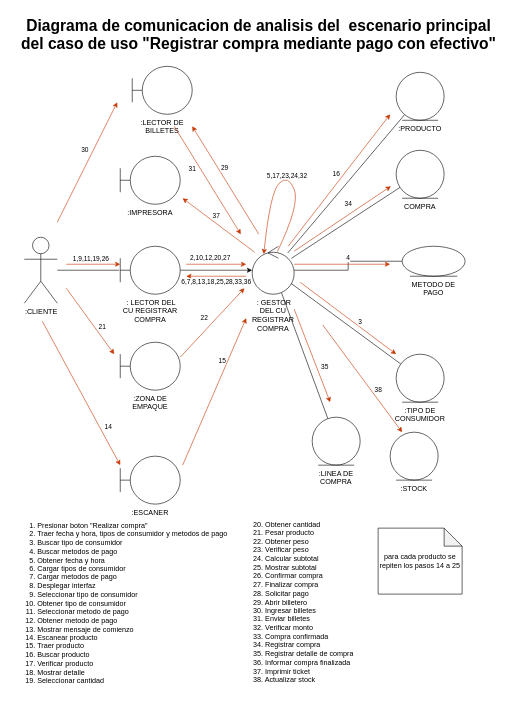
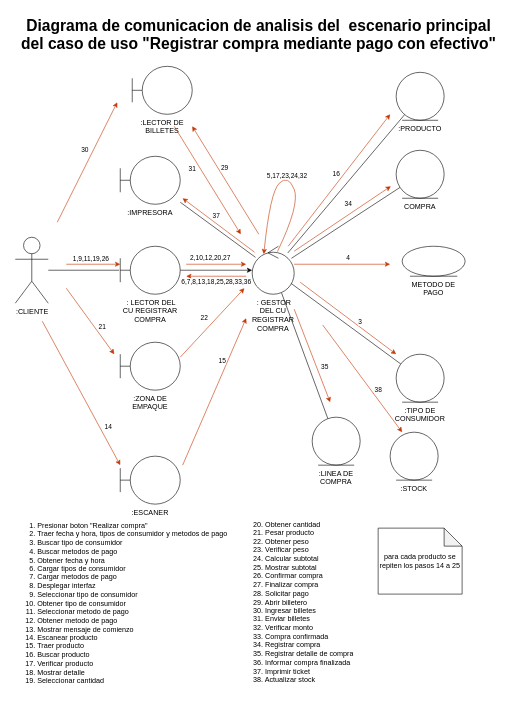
  <mxCell id="0" />
  <mxCell id="1" parent="0" />
  <mxCell id="2" style="edgeStyle=orthogonalEdgeStyle;rounded=0;orthogonalLoop=1;jettySize=auto;html=1;" parent="1" source="4" target="21" edge="1"><mxGeometry relative="1" as="geometry" /></mxCell>
  <mxCell id="3" value="2,10,12,20,27" style="edgeStyle=orthogonalEdgeStyle;rounded=0;orthogonalLoop=1;jettySize=auto;html=1;fillColor=#fa6800;strokeColor=#C73500;" parent="1" edge="1"><mxGeometry x="-0.2" y="10" relative="1" as="geometry"><mxPoint x="310" y="440" as="sourcePoint" /><mxPoint x="410" y="440" as="targetPoint" /><mxPoint as="offset" /></mxGeometry></mxCell>
  <mxCell id="4" value="&amp;nbsp;: LECTOR DEL CU REGISTRAR COMPRA" style="shape=umlBoundary;whiteSpace=wrap;html=1;labelPosition=center;verticalLabelPosition=bottom;align=center;verticalAlign=top;" parent="1" vertex="1"><mxGeometry x="200" y="410" width="100" height="80" as="geometry" /></mxCell>
  <mxCell id="5" style="edgeStyle=none;rounded=0;orthogonalLoop=1;jettySize=auto;html=1;entryX=-0.02;entryY=0.513;entryDx=0;entryDy=0;entryPerimeter=0;strokeColor=#ffffff;endArrow=none;endFill=0;" edge="1" parent="1" source="8" target="41"><mxGeometry relative="1" as="geometry" /></mxCell>
  <mxCell id="6" style="edgeStyle=none;rounded=0;orthogonalLoop=1;jettySize=auto;html=1;entryX=-0.02;entryY=0.467;entryDx=0;entryDy=0;entryPerimeter=0;strokeColor=#ffffff;endArrow=none;endFill=0;" edge="1" parent="1" target="39"><mxGeometry relative="1" as="geometry"><mxPoint x="60" y="530" as="sourcePoint" /></mxGeometry></mxCell>
  <mxCell id="7" style="edgeStyle=none;rounded=0;orthogonalLoop=1;jettySize=auto;html=1;strokeColor=#ffffff;endArrow=none;endFill=0;" edge="1" parent="1" source="8" target="22"><mxGeometry relative="1" as="geometry" /></mxCell>
- <mxCell id="8" value=":CLIENTE" style="shape=umlActor;verticalLabelPosition=bottom;verticalAlign=top;html=1;" parent="1" vertex="1"><mxGeometry x="40" y="395" width="55" height="110" as="geometry" /></mxCell>
+ <mxCell id="8" value=":CLIENTE" style="shape=umlActor;verticalLabelPosition=bottom;verticalAlign=top;html=1;" parent="1" vertex="1"><mxGeometry x="25" y="395" width="55" height="110" as="geometry" /></mxCell>
  <mxCell id="9" value=":IMPRESORA" style="shape=umlBoundary;whiteSpace=wrap;html=1;labelPosition=center;verticalLabelPosition=bottom;align=center;verticalAlign=top;" parent="1" vertex="1"><mxGeometry x="200" y="260" width="100" height="80" as="geometry" /></mxCell>
+ <mxCell id="10" style="rounded=1;orthogonalLoop=1;jettySize=auto;html=1;endArrow=none;endFill=0;" parent="1" source="21" target="9" edge="1"><mxGeometry relative="1" as="geometry" /></mxCell>
  <mxCell id="11" style="rounded=0;orthogonalLoop=1;jettySize=auto;html=1;endArrow=none;endFill=0;" parent="1" source="21" target="22" edge="1"><mxGeometry relative="1" as="geometry" /></mxCell>
  <mxCell id="12" style="rounded=0;orthogonalLoop=1;jettySize=auto;html=1;endArrow=none;endFill=0;" parent="1" source="21" target="23" edge="1"><mxGeometry relative="1" as="geometry" /></mxCell>
- <mxCell id="13" style="edgeStyle=orthogonalEdgeStyle;rounded=0;orthogonalLoop=1;jettySize=auto;html=1;endArrow=none;endFill=0;" parent="1" source="21" target="24" edge="1"><mxGeometry relative="1" as="geometry" /></mxCell>
  <mxCell id="14" style="rounded=0;orthogonalLoop=1;jettySize=auto;html=1;endArrow=none;endFill=0;" parent="1" source="21" target="25" edge="1"><mxGeometry relative="1" as="geometry" /></mxCell>
  <mxCell id="15" style="rounded=0;orthogonalLoop=1;jettySize=auto;html=1;endArrow=none;endFill=0;" parent="1" source="21" target="26" edge="1"><mxGeometry relative="1" as="geometry" /></mxCell>
  <mxCell id="16" value="4" style="edgeStyle=orthogonalEdgeStyle;rounded=0;orthogonalLoop=1;jettySize=auto;html=1;fillColor=#fa6800;strokeColor=#C73500;" parent="1" edge="1"><mxGeometry x="0.125" y="10" relative="1" as="geometry"><mxPoint x="490" y="440" as="sourcePoint" /><mxPoint x="650" y="440" as="targetPoint" /><mxPoint as="offset" /></mxGeometry></mxCell>
  <mxCell id="17" value="34" style="rounded=0;orthogonalLoop=1;jettySize=auto;html=1;fillColor=#fa6800;strokeColor=#C73500;" parent="1" edge="1"><mxGeometry x="0.219" y="15" relative="1" as="geometry"><mxPoint x="489.997" y="418.262" as="sourcePoint" /><mxPoint x="651.13" y="310" as="targetPoint" /><mxPoint as="offset" /></mxGeometry></mxCell>
  <mxCell id="18" value="16" style="rounded=0;orthogonalLoop=1;jettySize=auto;html=1;fillColor=#fa6800;strokeColor=#C73500;" parent="1" edge="1"><mxGeometry x="0.035" y="10" relative="1" as="geometry"><mxPoint x="480.002" y="410.004" as="sourcePoint" /><mxPoint x="650" y="190" as="targetPoint" /><mxPoint as="offset" /></mxGeometry></mxCell>
  <mxCell id="19" style="edgeStyle=none;rounded=0;orthogonalLoop=1;jettySize=auto;html=1;strokeColor=#ffffff;endArrow=none;endFill=0;entryX=1;entryY=0.563;entryDx=0;entryDy=0;entryPerimeter=0;" edge="1" parent="1" source="21" target="39"><mxGeometry relative="1" as="geometry" /></mxCell>
  <mxCell id="20" style="edgeStyle=none;rounded=0;orthogonalLoop=1;jettySize=auto;html=1;strokeColor=#ffffff;endArrow=none;endFill=0;" edge="1" parent="1" source="21" target="58"><mxGeometry relative="1" as="geometry" /></mxCell>
  <mxCell id="21" value="&amp;nbsp;: GESTOR DEL CU REGISTRAR COMPRA" style="ellipse;shape=umlControl;whiteSpace=wrap;html=1;labelPosition=center;verticalLabelPosition=bottom;align=center;verticalAlign=top;" parent="1" vertex="1"><mxGeometry x="420" y="410" width="70" height="80" as="geometry" /></mxCell>
  <mxCell id="22" value=":PRODUCTO" style="ellipse;shape=umlEntity;whiteSpace=wrap;html=1;labelPosition=center;verticalLabelPosition=bottom;align=center;verticalAlign=top;" parent="1" vertex="1"><mxGeometry x="660" y="120" width="80" height="80" as="geometry" /></mxCell>
  <mxCell id="23" value="COMPRA" style="ellipse;shape=umlEntity;whiteSpace=wrap;html=1;labelPosition=center;verticalLabelPosition=bottom;align=center;verticalAlign=top;" parent="1" vertex="1"><mxGeometry x="660" y="250" width="80" height="80" as="geometry" /></mxCell>
  <mxCell id="24" value="METODO DE PAGO&lt;br&gt;" style="ellipse;shape=umlEntity;whiteSpace=wrap;html=1;labelPosition=center;verticalLabelPosition=bottom;align=center;verticalAlign=top;" parent="1" vertex="1"><mxGeometry x="670" y="410" width="105" height="50" as="geometry" /></mxCell>
  <mxCell id="25" value=":TIPO DE CONSUMIDOR" style="ellipse;shape=umlEntity;whiteSpace=wrap;html=1;labelPosition=center;verticalLabelPosition=bottom;align=center;verticalAlign=top;" parent="1" vertex="1"><mxGeometry x="660" y="590" width="80" height="80" as="geometry" /></mxCell>
  <mxCell id="26" value=":LINEA DE COMPRA" style="ellipse;shape=umlEntity;whiteSpace=wrap;html=1;labelPosition=center;verticalLabelPosition=bottom;align=center;verticalAlign=top;" parent="1" vertex="1"><mxGeometry x="520" y="695" width="80" height="80" as="geometry" /></mxCell>
  <mxCell id="27" style="edgeStyle=orthogonalEdgeStyle;rounded=0;orthogonalLoop=1;jettySize=auto;html=1;entryX=-0.02;entryY=0.5;entryDx=0;entryDy=0;entryPerimeter=0;endArrow=none;endFill=0;" parent="1" source="8" target="4" edge="1"><mxGeometry relative="1" as="geometry" /></mxCell>
  <mxCell id="28" style="edgeStyle=orthogonalEdgeStyle;rounded=0;orthogonalLoop=1;jettySize=auto;html=1;entryX=-0.02;entryY=0.5;entryDx=0;entryDy=0;entryPerimeter=0;fillColor=#fa6800;strokeColor=#C73500;" parent="1" edge="1"><mxGeometry relative="1" as="geometry"><mxPoint x="110" y="440" as="sourcePoint" /><mxPoint x="200" y="440" as="targetPoint" /></mxGeometry></mxCell>
  <mxCell id="29" value="1,9,11,19,26" style="edgeLabel;html=1;align=center;verticalAlign=middle;resizable=0;points=[];" parent="28" vertex="1" connectable="0"><mxGeometry x="0.089" y="-2" relative="1" as="geometry"><mxPoint x="-9" y="-12" as="offset" /></mxGeometry></mxCell>
  <mxCell id="30" style="rounded=0;orthogonalLoop=1;jettySize=auto;html=1;fillColor=#fa6800;strokeColor=#C73500;" parent="1" edge="1"><mxGeometry relative="1" as="geometry"><mxPoint x="490" y="515" as="sourcePoint" /><mxPoint x="550" y="670" as="targetPoint" /></mxGeometry></mxCell>
  <mxCell id="31" value="35" style="edgeLabel;html=1;align=center;verticalAlign=middle;resizable=0;points=[];" vertex="1" connectable="0" parent="30"><mxGeometry x="0.175" y="3" relative="1" as="geometry"><mxPoint x="12" y="5" as="offset" /></mxGeometry></mxCell>
  <mxCell id="32" style="rounded=0;orthogonalLoop=1;jettySize=auto;html=1;fillColor=#fa6800;strokeColor=#C73500;" parent="1" edge="1"><mxGeometry relative="1" as="geometry"><mxPoint x="500" y="470" as="sourcePoint" /><mxPoint x="660" y="590" as="targetPoint" /></mxGeometry></mxCell>
  <mxCell id="33" value="3" style="edgeLabel;html=1;align=center;verticalAlign=middle;resizable=0;points=[];" vertex="1" connectable="0" parent="32"><mxGeometry x="0.124" y="2" relative="1" as="geometry"><mxPoint x="9" as="offset" /></mxGeometry></mxCell>
  <mxCell id="34" value="6,7,8,13,18,25,28,33,36" style="edgeStyle=orthogonalEdgeStyle;rounded=0;orthogonalLoop=1;jettySize=auto;html=1;fillColor=#fa6800;strokeColor=#C73500;" parent="1" edge="1"><mxGeometry y="10" relative="1" as="geometry"><mxPoint x="410" y="460" as="sourcePoint" /><mxPoint x="310" y="460" as="targetPoint" /><mxPoint as="offset" /></mxGeometry></mxCell>
  <mxCell id="35" value="&lt;div align=&quot;center&quot;&gt;&lt;b&gt;&lt;font style=&quot;font-size:26px;&quot; size=&quot;26px&quot;&gt;Diagrama de comunicacion de&lt;/font&gt;&lt;/b&gt;&lt;b&gt;&lt;font style=&quot;font-size:26px;&quot; size=&quot;26px&quot;&gt; analisis del&amp;nbsp; escenario principal del caso de uso &quot;Registrar compra mediante pago con efectivo&quot;&lt;/font&gt;&lt;/b&gt;&lt;/div&gt;&lt;br&gt;  " style="text;html=1;whiteSpace=wrap;overflow=hidden;rounded=0;" parent="1" vertex="1"><mxGeometry x="30" y="20" width="800" height="120" as="geometry" /></mxCell>
  <mxCell id="36" value="&lt;ol&gt;&lt;li&gt;Presionar boton &quot;Realizar compra&quot;&lt;/li&gt;&lt;li&gt;Traer fecha y hora, tipos de consumidor y metodos de pago&lt;/li&gt;&lt;li&gt;Buscar tipo de consumidor&lt;/li&gt;&lt;li&gt;Buscar metodos de pago&lt;/li&gt;&lt;li&gt;Obtener fecha y hora&lt;/li&gt;&lt;li&gt;Cargar tipos de consumidor&lt;/li&gt;&lt;li&gt;Cargar metodos de pago&lt;/li&gt;&lt;li&gt;Desplegar interfaz&lt;/li&gt;&lt;li&gt;Seleccionar tipo de consumidor&lt;/li&gt;&lt;li&gt;Obtener tipo de consumidor&lt;/li&gt;&lt;li&gt;Seleccionar metodo de pago&lt;/li&gt;&lt;li&gt;Obtener metodo de pago&lt;/li&gt;&lt;li&gt;Mostrar mensaje de comienzo&lt;/li&gt;&lt;li&gt;Escanear producto&lt;/li&gt;&lt;li&gt;Traer producto&lt;/li&gt;&lt;li&gt;Buscar producto&lt;/li&gt;&lt;li&gt;Verificar producto&lt;/li&gt;&lt;li&gt;Mostrar detalle&lt;/li&gt;&lt;li&gt;Seleccionar cantidad&lt;/li&gt;&lt;/ol&gt;&lt;br&gt;    &lt;p style=&quot;margin-top:0;&quot;&gt;&lt;br&gt;      &amp;nbsp;&lt;br&gt;    &lt;/p&gt;&lt;br&gt;  " style="text;html=1;whiteSpace=wrap;overflow=hidden;rounded=0;" parent="1" vertex="1"><mxGeometry x="20" y="850" width="390" height="300" as="geometry" /></mxCell>
  <mxCell id="37" style="rounded=0;orthogonalLoop=1;jettySize=auto;html=1;strokeColor=#ffffff;endArrow=none;endFill=0;exitX=1;exitY=0.5;exitDx=0;exitDy=0;exitPerimeter=0;" edge="1" parent="1" source="38" target="21"><mxGeometry relative="1" as="geometry" /></mxCell>
  <mxCell id="38" value=":ZONA DE EMPAQUE" style="shape=umlBoundary;whiteSpace=wrap;html=1;labelPosition=center;verticalLabelPosition=bottom;align=center;verticalAlign=top;" vertex="1" parent="1"><mxGeometry x="200" y="570" width="100" height="80" as="geometry" /></mxCell>
  <mxCell id="39" value=":ESCANER" style="shape=umlBoundary;whiteSpace=wrap;html=1;labelPosition=center;verticalLabelPosition=bottom;align=center;verticalAlign=top;" vertex="1" parent="1"><mxGeometry x="200" y="760" width="100" height="80" as="geometry" /></mxCell>
  <mxCell id="40" style="edgeStyle=none;rounded=0;orthogonalLoop=1;jettySize=auto;html=1;strokeColor=#ffffff;endArrow=none;endFill=0;" edge="1" parent="1" source="41" target="21"><mxGeometry relative="1" as="geometry" /></mxCell>
  <mxCell id="41" value=":LECTOR DE BILLETES" style="shape=umlBoundary;whiteSpace=wrap;html=1;labelPosition=center;verticalLabelPosition=bottom;align=center;verticalAlign=top;" vertex="1" parent="1"><mxGeometry x="220" y="110" width="100" height="80" as="geometry" /></mxCell>
  <mxCell id="42" value="&lt;div&gt;20. Obtener cantidad&lt;/div&gt;&lt;div&gt;21. Pesar producto&lt;/div&gt;&lt;div&gt;22. Obtener peso&lt;/div&gt;&lt;div&gt;23. Verificar peso&lt;/div&gt;&lt;div&gt;24. Calcular subtotal&lt;/div&gt;&lt;div&gt;25. Mostrar subtotal&lt;/div&gt;&lt;div&gt;26. Confirmar compra&lt;/div&gt;&lt;div&gt;27. Finalizar compra&lt;/div&gt;&lt;div&gt;28. Solicitar pago&lt;/div&gt;&lt;div&gt;29. Abrir billetero&lt;/div&gt;&lt;div&gt;30. Ingresar billetes&lt;/div&gt;&lt;div&gt;31. Enviar billetes&lt;/div&gt;&lt;div&gt;32. Verificar monto&lt;/div&gt;&lt;div&gt;33. Compra confirmada&lt;/div&gt;&lt;div&gt;34. Registrar compra&lt;/div&gt;&lt;div&gt;35. Registrar detalle de compra&lt;/div&gt;&lt;div&gt;36. Informar compra finalizada&lt;/div&gt;&lt;div&gt;37. Imprimir ticket&lt;/div&gt;&lt;div&gt;38. Actualizar stock&lt;/div&gt;&lt;div&gt;&lt;br&gt;&lt;/div&gt;&lt;br&gt;  " style="text;html=1;whiteSpace=wrap;overflow=hidden;rounded=0;" vertex="1" parent="1"><mxGeometry x="420" y="860" width="190" height="300" as="geometry" /></mxCell>
  <mxCell id="43" value="" style="endArrow=classic;html=1;rounded=0;fillColor=#a20025;strokeColor=#c73500;endFill=1;" edge="1" parent="1"><mxGeometry width="50" height="50" relative="1" as="geometry"><mxPoint x="431" y="390" as="sourcePoint" /><mxPoint x="320" y="210" as="targetPoint" /></mxGeometry></mxCell>
  <mxCell id="44" value="29" style="edgeLabel;html=1;align=center;verticalAlign=middle;resizable=0;points=[];" vertex="1" connectable="0" parent="43"><mxGeometry x="0.25" y="-2" relative="1" as="geometry"><mxPoint x="10" y="3" as="offset" /></mxGeometry></mxCell>
  <mxCell id="45" value="37" style="endArrow=classic;html=1;rounded=0;fillColor=#a20025;strokeColor=#c73500;endFill=1;" edge="1" parent="1"><mxGeometry x="0.163" y="-10" width="50" height="50" relative="1" as="geometry"><mxPoint x="424" y="420" as="sourcePoint" /><mxPoint x="304" y="330" as="targetPoint" /><mxPoint as="offset" /></mxGeometry></mxCell>
  <mxCell id="46" value="" style="endArrow=classic;html=1;rounded=0;fillColor=#a20025;strokeColor=#c73500;endFill=1;" edge="1" parent="1"><mxGeometry width="50" height="50" relative="1" as="geometry"><mxPoint x="290" y="210" as="sourcePoint" /><mxPoint x="401" y="390" as="targetPoint" /></mxGeometry></mxCell>
  <mxCell id="47" value="31" style="edgeLabel;html=1;align=center;verticalAlign=middle;resizable=0;points=[];" vertex="1" connectable="0" parent="46"><mxGeometry x="0.25" y="-2" relative="1" as="geometry"><mxPoint x="-38" y="-43" as="offset" /></mxGeometry></mxCell>
  <mxCell id="48" value="" style="endArrow=classic;html=1;rounded=0;fillColor=#a20025;strokeColor=#c73500;endFill=1;" edge="1" parent="1"><mxGeometry width="50" height="50" relative="1" as="geometry"><mxPoint x="95" y="370" as="sourcePoint" /><mxPoint x="195" y="170" as="targetPoint" /></mxGeometry></mxCell>
  <mxCell id="49" value="30" style="edgeLabel;html=1;align=center;verticalAlign=middle;resizable=0;points=[];" vertex="1" connectable="0" parent="48"><mxGeometry x="0.228" y="2" relative="1" as="geometry"><mxPoint x="-14" y="3" as="offset" /></mxGeometry></mxCell>
  <mxCell id="50" value="" style="endArrow=classic;html=1;rounded=0;fillColor=#a20025;strokeColor=#c73500;endFill=1;" edge="1" parent="1"><mxGeometry width="50" height="50" relative="1" as="geometry"><mxPoint x="70" y="535" as="sourcePoint" /><mxPoint x="200" y="775" as="targetPoint" /></mxGeometry></mxCell>
  <mxCell id="51" value="14" style="edgeLabel;html=1;align=center;verticalAlign=middle;resizable=0;points=[];" vertex="1" connectable="0" parent="50"><mxGeometry x="-0.18" y="-2" relative="1" as="geometry"><mxPoint x="58" y="76" as="offset" /></mxGeometry></mxCell>
  <mxCell id="52" value="" style="endArrow=classic;html=1;rounded=0;fillColor=#a20025;strokeColor=#c73500;endFill=1;" edge="1" parent="1"><mxGeometry width="50" height="50" relative="1" as="geometry"><mxPoint x="110" y="480" as="sourcePoint" /><mxPoint x="190" y="590" as="targetPoint" /></mxGeometry></mxCell>
  <mxCell id="53" value="21" style="edgeLabel;html=1;align=center;verticalAlign=middle;resizable=0;points=[];" vertex="1" connectable="0" parent="52"><mxGeometry x="0.177" y="1" relative="1" as="geometry"><mxPoint x="12" as="offset" /></mxGeometry></mxCell>
  <mxCell id="54" value="5,17,23,24,32" style="curved=1;endArrow=classic;html=1;rounded=0;strokeColor=#c73500;exitX=0.6;exitY=0.113;exitDx=0;exitDy=0;exitPerimeter=0;entryX=0.276;entryY=0.163;entryDx=0;entryDy=0;entryPerimeter=0;fillColor=#a20025;" edge="1" parent="1" source="21" target="21"><mxGeometry width="50" height="50" relative="1" as="geometry"><mxPoint x="410" y="610" as="sourcePoint" /><mxPoint x="460" y="560" as="targetPoint" /><Array as="points"><mxPoint x="500" y="340" /><mxPoint x="480" y="290" /><mxPoint x="450" y="320" /></Array></mxGeometry></mxCell>
  <mxCell id="55" value="" style="endArrow=classic;html=1;rounded=0;fillColor=#a20025;strokeColor=#c73500;endFill=1;" edge="1" parent="1"><mxGeometry width="50" height="50" relative="1" as="geometry"><mxPoint x="304" y="775" as="sourcePoint" /><mxPoint x="410" y="530" as="targetPoint" /></mxGeometry></mxCell>
  <mxCell id="56" value="15" style="edgeLabel;html=1;align=center;verticalAlign=middle;resizable=0;points=[];" vertex="1" connectable="0" parent="55"><mxGeometry x="0.335" y="-2" relative="1" as="geometry"><mxPoint x="-7" y="-12" as="offset" /></mxGeometry></mxCell>
  <mxCell id="57" value="22" style="endArrow=classic;html=1;rounded=0;fillColor=#a20025;strokeColor=#c73500;endFill=1;" edge="1" parent="1"><mxGeometry x="-0.047" y="15" width="50" height="50" relative="1" as="geometry"><mxPoint x="300" y="595" as="sourcePoint" /><mxPoint x="407" y="480" as="targetPoint" /><mxPoint as="offset" /></mxGeometry></mxCell>
  <mxCell id="58" value=":STOCK" style="ellipse;shape=umlEntity;whiteSpace=wrap;html=1;labelPosition=center;verticalLabelPosition=bottom;align=center;verticalAlign=top;" vertex="1" parent="1"><mxGeometry x="650" y="720" width="80" height="80" as="geometry" /></mxCell>
  <mxCell id="59" style="rounded=0;orthogonalLoop=1;jettySize=auto;html=1;fillColor=#fa6800;strokeColor=#C73500;" edge="1" parent="1"><mxGeometry relative="1" as="geometry"><mxPoint x="537.5" y="541.25" as="sourcePoint" /><mxPoint x="670" y="720" as="targetPoint" /></mxGeometry></mxCell>
  <mxCell id="60" value="38" style="edgeLabel;html=1;align=center;verticalAlign=middle;resizable=0;points=[];" vertex="1" connectable="0" parent="59"><mxGeometry x="0.175" y="3" relative="1" as="geometry"><mxPoint x="12" y="5" as="offset" /></mxGeometry></mxCell>
  <mxCell id="61" value="para cada producto se repiten los pasos 14 a 25" style="shape=note;whiteSpace=wrap;html=1;backgroundOutline=1;darkOpacity=0.05;" vertex="1" parent="1"><mxGeometry x="630" y="880" width="140" height="110" as="geometry" /></mxCell>
